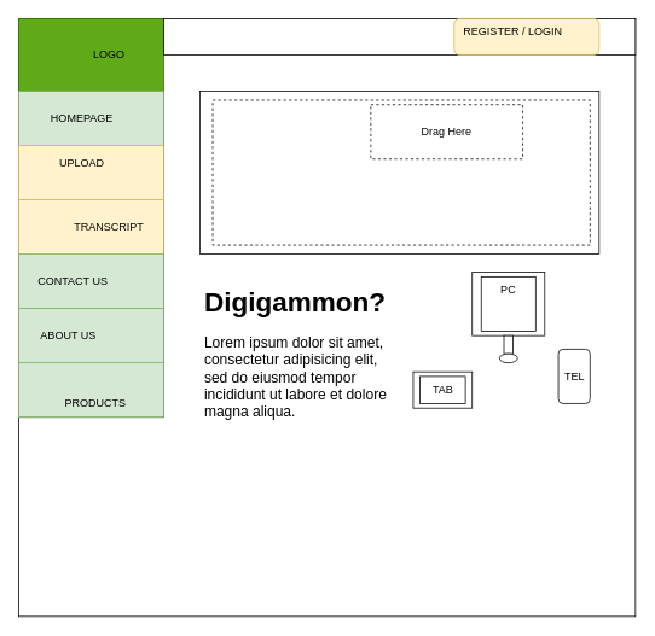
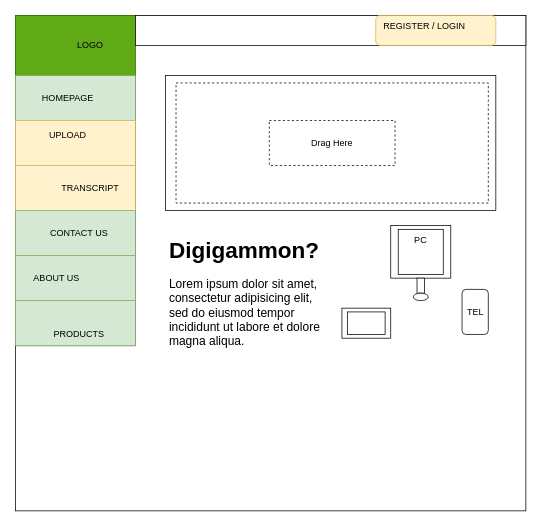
  <mxCell id="0" />
  <mxCell id="1" parent="0" />
  <mxCell id="2" value="" style="rounded=0;whiteSpace=wrap;html=1;" parent="1" vertex="1"><mxGeometry x="20" y="20" width="680" height="660" as="geometry" /></mxCell>
  <mxCell id="3" value="" style="rounded=0;whiteSpace=wrap;html=1;fillColor=#60a917;strokeColor=#2D7600;fontColor=#ffffff;" parent="1" vertex="1"><mxGeometry x="20" y="20" width="160" height="80" as="geometry" /></mxCell>
  <mxCell id="4" value="" style="rounded=0;whiteSpace=wrap;html=1;" parent="1" vertex="1"><mxGeometry x="180" y="20" width="520" height="40" as="geometry" /></mxCell>
  <mxCell id="5" value="" style="rounded=0;whiteSpace=wrap;html=1;" parent="1" vertex="1"><mxGeometry x="20" y="100" width="160" height="360" as="geometry" /></mxCell>
  <mxCell id="6" value="" style="rounded=1;whiteSpace=wrap;html=1;fillColor=#fff2cc;strokeColor=#d6b656;" parent="1" vertex="1"><mxGeometry x="500" y="20" width="160" height="40" as="geometry" /></mxCell>
  <mxCell id="7" value="" style="rounded=0;whiteSpace=wrap;html=1;fillColor=#d5e8d4;strokeColor=#82b366;" parent="1" vertex="1"><mxGeometry x="20" y="100" width="160" height="60" as="geometry" /></mxCell>
  <mxCell id="8" value="" style="rounded=0;whiteSpace=wrap;html=1;fillColor=#fff2cc;strokeColor=#d6b656;" parent="1" vertex="1"><mxGeometry x="20" y="160" width="160" height="60" as="geometry" /></mxCell>
  <mxCell id="9" value="" style="rounded=0;whiteSpace=wrap;html=1;fillColor=#fff2cc;strokeColor=#d6b656;" parent="1" vertex="1"><mxGeometry x="20" y="220" width="160" height="60" as="geometry" /></mxCell>
  <mxCell id="10" value="" style="rounded=0;whiteSpace=wrap;html=1;fillColor=#d5e8d4;strokeColor=#82b366;" parent="1" vertex="1"><mxGeometry x="20" y="280" width="160" height="60" as="geometry" /></mxCell>
  <mxCell id="11" value="" style="rounded=0;whiteSpace=wrap;html=1;fillColor=#d5e8d4;strokeColor=#82b366;" parent="1" vertex="1"><mxGeometry x="20" y="340" width="160" height="60" as="geometry" /></mxCell>
  <mxCell id="12" value="" style="rounded=0;whiteSpace=wrap;html=1;fillColor=#d5e8d4;strokeColor=#82b366;" parent="1" vertex="1"><mxGeometry x="20" y="400" width="160" height="60" as="geometry" /></mxCell>
  <mxCell id="13" value="" style="rounded=0;whiteSpace=wrap;html=1;" parent="1" vertex="1"><mxGeometry x="220" y="100" width="440" height="180" as="geometry" /></mxCell>
  <mxCell id="14" style="edgeStyle=orthogonalEdgeStyle;rounded=0;orthogonalLoop=1;jettySize=auto;html=1;exitX=0.5;exitY=1;exitDx=0;exitDy=0;" parent="1" source="13" target="13" edge="1"><mxGeometry relative="1" as="geometry" /></mxCell>
  <mxCell id="15" value="" style="rounded=0;whiteSpace=wrap;html=1;dashed=1;" parent="1" vertex="1"><mxGeometry x="234" y="110" width="416" height="160" as="geometry" /></mxCell>
- <mxCell id="16" value="Drag Here" style="text;html=1;fillColor=none;align=center;verticalAlign=middle;whiteSpace=wrap;rounded=0;dashed=1;strokeColor=#000000;" parent="1" vertex="1"><mxGeometry x="408.25" y="115" width="167.5" height="60" as="geometry" /></mxCell>
+ <mxCell id="16" value="Drag Here" style="text;html=1;fillColor=none;align=center;verticalAlign=middle;whiteSpace=wrap;rounded=0;dashed=1;strokeColor=#000000;" parent="1" vertex="1"><mxGeometry x="358.25" y="160" width="167.5" height="60" as="geometry" /></mxCell>
  <mxCell id="17" value="&lt;h1&gt;&lt;font style=&quot;font-size: 30px&quot;&gt;Digigammon?&lt;/font&gt;&lt;/h1&gt;&lt;p style=&quot;font-size: 16px&quot;&gt;&lt;font style=&quot;font-size: 16px&quot;&gt;Lorem ipsum dolor sit amet, consectetur adipisicing elit, sed do eiusmod tempor incididunt ut labore et dolore magna aliqua.&lt;/font&gt;&lt;/p&gt;" style="text;html=1;strokeColor=none;fillColor=none;spacing=5;spacingTop=-20;whiteSpace=wrap;overflow=hidden;rounded=0;dashed=1;" parent="1" vertex="1"><mxGeometry x="220" y="310" width="220" height="160" as="geometry" /></mxCell>
  <mxCell id="18" value="" style="rounded=0;whiteSpace=wrap;html=1;strokeColor=#000000;" parent="1" vertex="1"><mxGeometry x="520" y="300" width="80" height="70" as="geometry" /></mxCell>
  <mxCell id="19" value="" style="rounded=0;whiteSpace=wrap;html=1;strokeColor=#000000;" parent="1" vertex="1"><mxGeometry x="530" y="305" width="60" height="60" as="geometry" /></mxCell>
  <mxCell id="20" value="PC" style="text;html=1;strokeColor=none;fillColor=none;align=center;verticalAlign=middle;whiteSpace=wrap;rounded=0;dashed=1;" parent="1" vertex="1"><mxGeometry x="540" y="310" width="40" height="20" as="geometry" /></mxCell>
  <mxCell id="21" value="" style="rounded=0;whiteSpace=wrap;html=1;strokeColor=#000000;" parent="1" vertex="1"><mxGeometry x="555" y="370" width="10" height="20" as="geometry" /></mxCell>
  <mxCell id="22" value="" style="ellipse;whiteSpace=wrap;html=1;strokeColor=#000000;" parent="1" vertex="1"><mxGeometry x="550" y="390" width="20" height="10" as="geometry" /></mxCell>
  <mxCell id="23" value="" style="rounded=0;whiteSpace=wrap;html=1;strokeColor=#000000;" parent="1" vertex="1"><mxGeometry x="455" y="410" width="65" height="40" as="geometry" /></mxCell>
  <mxCell id="24" value="" style="rounded=0;whiteSpace=wrap;html=1;strokeColor=#000000;" parent="1" vertex="1"><mxGeometry x="462.5" y="415" width="50" height="30" as="geometry" /></mxCell>
- <mxCell id="25" value="TAB" style="text;html=1;strokeColor=none;fillColor=none;align=center;verticalAlign=middle;whiteSpace=wrap;rounded=0;" parent="1" vertex="1"><mxGeometry x="467.5" y="420" width="40" height="20" as="geometry" /></mxCell>
  <mxCell id="26" value="" style="rounded=1;whiteSpace=wrap;html=1;strokeColor=#000000;" parent="1" vertex="1"><mxGeometry x="615" y="385" width="35" height="60" as="geometry" /></mxCell>
  <mxCell id="27" value="TEL" style="text;html=1;strokeColor=none;fillColor=none;align=center;verticalAlign=middle;whiteSpace=wrap;rounded=0;" parent="1" vertex="1"><mxGeometry x="612.5" y="405" width="40" height="20" as="geometry" /></mxCell>
  <mxCell id="28" value="LOGO" style="text;html=1;align=center;verticalAlign=middle;whiteSpace=wrap;rounded=0;" parent="1" vertex="1"><mxGeometry x="75" y="30" width="90" height="60" as="geometry" /></mxCell>
  <mxCell id="29" value="HOMEPAGE" style="text;html=1;strokeColor=none;fillColor=none;align=center;verticalAlign=middle;whiteSpace=wrap;rounded=0;" parent="1" vertex="1"><mxGeometry x="40" y="120" width="100" height="20" as="geometry" /></mxCell>
  <mxCell id="30" value="UPLOAD" style="text;html=1;strokeColor=none;fillColor=none;align=center;verticalAlign=middle;whiteSpace=wrap;rounded=0;" parent="1" vertex="1"><mxGeometry x="40" y="170" width="100" height="20" as="geometry" /></mxCell>
  <mxCell id="31" value="TRANSCRIPT" style="text;html=1;strokeColor=none;fillColor=none;align=center;verticalAlign=middle;whiteSpace=wrap;rounded=0;" parent="1" vertex="1"><mxGeometry x="75" y="240" width="90" height="20" as="geometry" /></mxCell>
- <mxCell id="32" value="CONTACT US" style="text;html=1;strokeColor=none;fillColor=none;align=center;verticalAlign=middle;whiteSpace=wrap;rounded=0;" parent="1" vertex="1"><mxGeometry x="25" y="300" width="110" height="20" as="geometry" /></mxCell>
+ <mxCell id="32" value="CONTACT US" style="text;html=1;strokeColor=none;fillColor=none;align=center;verticalAlign=middle;whiteSpace=wrap;rounded=0;" parent="1" vertex="1"><mxGeometry x="50" y="300" width="110" height="20" as="geometry" /></mxCell>
  <mxCell id="33" value="ABOUT US" style="text;html=1;strokeColor=none;fillColor=none;align=center;verticalAlign=middle;whiteSpace=wrap;rounded=0;" parent="1" vertex="1"><mxGeometry x="25" y="360" width="100" height="20" as="geometry" /></mxCell>
  <mxCell id="34" value="PRODUCTS" style="text;html=1;strokeColor=none;fillColor=none;align=center;verticalAlign=middle;whiteSpace=wrap;rounded=0;" parent="1" vertex="1"><mxGeometry x="65" y="435" width="80" height="20" as="geometry" /></mxCell>
  <mxCell id="35" value="REGISTER / LOGIN" style="text;html=1;strokeColor=none;fillColor=none;align=center;verticalAlign=middle;whiteSpace=wrap;rounded=0;" parent="1" vertex="1"><mxGeometry x="505" y="25" width="120" height="20" as="geometry" /></mxCell>
